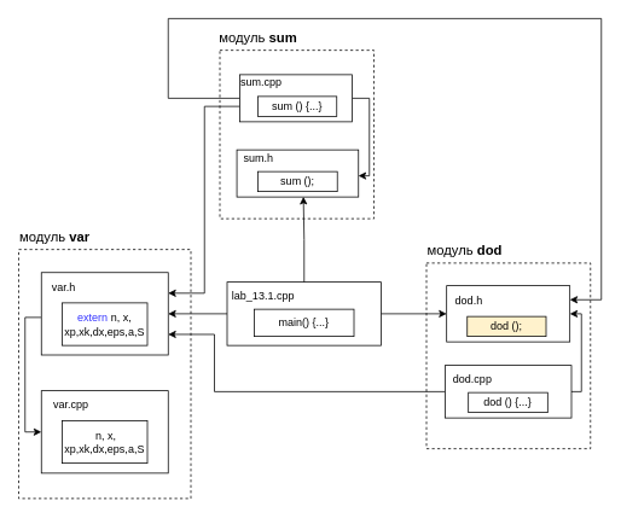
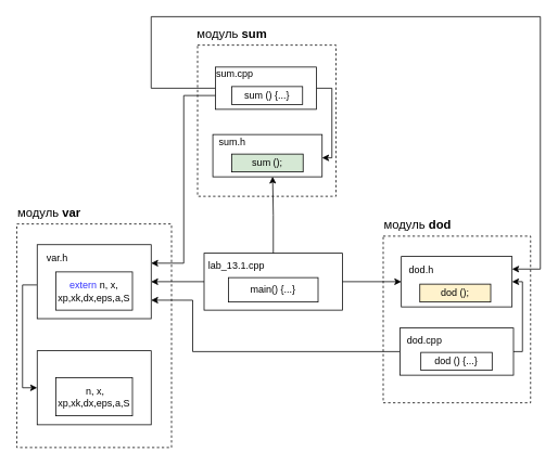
  <mxCell id="0" />
  <mxCell id="1" parent="0" />
  <mxCell id="2" value="" style="rounded=0;whiteSpace=wrap;html=1;" vertex="1" parent="1"><mxGeometry x="250" y="311" width="170" height="70" as="geometry" /></mxCell>
  <mxCell id="3" value="main() {...}" style="rounded=0;whiteSpace=wrap;html=1;" vertex="1" parent="1"><mxGeometry x="280" y="341" width="110" height="30" as="geometry" /></mxCell>
  <mxCell id="4" value="lab_13.1.cpp" style="text;html=1;strokeColor=none;fillColor=none;align=center;verticalAlign=middle;whiteSpace=wrap;rounded=0;" vertex="1" parent="1"><mxGeometry x="260" y="311" width="60" height="30" as="geometry" /></mxCell>
  <mxCell id="5" value="var.h" style="text;html=1;strokeColor=none;fillColor=none;align=center;verticalAlign=middle;whiteSpace=wrap;rounded=0;" vertex="1" parent="1"><mxGeometry x="48" y="307" width="60" height="30" as="geometry" /></mxCell>
  <mxCell id="6" value="" style="rounded=0;whiteSpace=wrap;html=1;dashed=1;" vertex="1" parent="1"><mxGeometry x="20" y="275" width="190" height="275" as="geometry" /></mxCell>
  <mxCell id="7" value="" style="edgeStyle=orthogonalEdgeStyle;rounded=0;orthogonalLoop=1;jettySize=auto;html=1;fontSize=15;fontColor=#000000;entryX=0;entryY=0.5;entryDx=0;entryDy=0;exitX=-0.003;exitY=0.544;exitDx=0;exitDy=0;exitPerimeter=0;" edge="1" parent="1" source="8" target="11"><mxGeometry relative="1" as="geometry"><mxPoint x="-35" y="346" as="targetPoint" /><Array as="points"><mxPoint x="27" y="350" /><mxPoint x="27" y="477" /></Array></mxGeometry></mxCell>
  <mxCell id="8" value="" style="rounded=0;whiteSpace=wrap;html=1;" vertex="1" parent="1"><mxGeometry x="45" y="300.5" width="140" height="91" as="geometry" /></mxCell>
  <mxCell id="9" value="&lt;font color=&quot;#3333ff&quot;&gt;extern&lt;/font&gt; n, x, xp,xk,dx,eps,a,S" style="rounded=0;whiteSpace=wrap;html=1;" vertex="1" parent="1"><mxGeometry x="68" y="334" width="94" height="47" as="geometry" /></mxCell>
  <mxCell id="10" value="var.h" style="text;html=1;strokeColor=none;fillColor=none;align=center;verticalAlign=middle;whiteSpace=wrap;rounded=0;" vertex="1" parent="1"><mxGeometry x="40" y="302" width="60" height="30" as="geometry" /></mxCell>
  <mxCell id="11" value="" style="rounded=0;whiteSpace=wrap;html=1;" vertex="1" parent="1"><mxGeometry x="45" y="431" width="140" height="91" as="geometry" /></mxCell>
  <mxCell id="12" value="&amp;nbsp;n, x, xp,xk,dx,eps,a,S" style="rounded=0;whiteSpace=wrap;html=1;" vertex="1" parent="1"><mxGeometry x="68" y="464" width="94" height="47" as="geometry" /></mxCell>
- <mxCell id="13" value="var.cpp" style="text;html=1;strokeColor=none;fillColor=none;align=center;verticalAlign=middle;whiteSpace=wrap;rounded=0;" vertex="1" parent="1"><mxGeometry x="48" y="431" width="60" height="30" as="geometry" /></mxCell>
  <mxCell id="14" value="&lt;font style=&quot;font-size: 15px;&quot;&gt;модуль &lt;b&gt;var&lt;/b&gt;&lt;/font&gt;" style="text;html=1;strokeColor=none;fillColor=none;align=center;verticalAlign=middle;whiteSpace=wrap;rounded=0;" vertex="1" parent="1"><mxGeometry x="20" y="245" width="80" height="30" as="geometry" /></mxCell>
  <mxCell id="15" value="var.h" style="text;html=1;strokeColor=none;fillColor=none;align=center;verticalAlign=middle;whiteSpace=wrap;rounded=0;" vertex="1" parent="1"><mxGeometry x="495" y="322" width="60" height="30" as="geometry" /></mxCell>
  <mxCell id="16" value="" style="rounded=0;whiteSpace=wrap;html=1;dashed=1;" vertex="1" parent="1"><mxGeometry x="470" y="290" width="181" height="205" as="geometry" /></mxCell>
  <mxCell id="17" value="" style="rounded=0;whiteSpace=wrap;html=1;" vertex="1" parent="1"><mxGeometry x="492.25" y="315" width="136" height="62" as="geometry" /></mxCell>
  <mxCell id="18" value="dod ();" style="rounded=0;whiteSpace=wrap;html=1;fillColor=#fff2cc;" vertex="1" parent="1"><mxGeometry x="515" y="349" width="87" height="22" as="geometry" /></mxCell>
  <mxCell id="19" value="dod.h" style="text;html=1;strokeColor=none;fillColor=none;align=center;verticalAlign=middle;whiteSpace=wrap;rounded=0;" vertex="1" parent="1"><mxGeometry x="487" y="317" width="60" height="30" as="geometry" /></mxCell>
  <mxCell id="20" style="edgeStyle=orthogonalEdgeStyle;rounded=0;orthogonalLoop=1;jettySize=auto;html=1;fontSize=15;fontColor=#000000;exitX=1;exitY=0.5;exitDx=0;exitDy=0;entryX=1;entryY=0.5;entryDx=0;entryDy=0;" edge="1" parent="1" source="22" target="17"><mxGeometry relative="1" as="geometry"><Array as="points"><mxPoint x="641" y="432" /><mxPoint x="641" y="346" /></Array></mxGeometry></mxCell>
  <mxCell id="21" style="edgeStyle=orthogonalEdgeStyle;rounded=0;orthogonalLoop=1;jettySize=auto;html=1;entryX=1;entryY=0.75;entryDx=0;entryDy=0;fontSize=15;fontColor=#000000;" edge="1" parent="1" source="22" target="8"><mxGeometry relative="1" as="geometry"><Array as="points"><mxPoint x="236" y="432" /><mxPoint x="236" y="369" /></Array></mxGeometry></mxCell>
  <mxCell id="22" value="" style="rounded=0;whiteSpace=wrap;html=1;" vertex="1" parent="1"><mxGeometry x="490.5" y="403" width="139.5" height="58" as="geometry" /></mxCell>
  <mxCell id="23" value="dod () {...}" style="rounded=0;whiteSpace=wrap;html=1;" vertex="1" parent="1"><mxGeometry x="516.25" y="433" width="87.5" height="22" as="geometry" /></mxCell>
  <mxCell id="24" value="dod.cpp" style="text;html=1;strokeColor=none;fillColor=none;align=center;verticalAlign=middle;whiteSpace=wrap;rounded=0;" vertex="1" parent="1"><mxGeometry x="492" y="403" width="58" height="30" as="geometry" /></mxCell>
  <mxCell id="25" value="&lt;font style=&quot;font-size: 15px;&quot;&gt;модуль &lt;b&gt;dod&lt;/b&gt;&lt;/font&gt;" style="text;html=1;strokeColor=none;fillColor=none;align=center;verticalAlign=middle;whiteSpace=wrap;rounded=0;" vertex="1" parent="1"><mxGeometry x="464" y="260" width="97" height="30" as="geometry" /></mxCell>
  <mxCell id="26" value="var.h" style="text;html=1;strokeColor=none;fillColor=none;align=center;verticalAlign=middle;whiteSpace=wrap;rounded=0;" vertex="1" parent="1"><mxGeometry x="267" y="87" width="60" height="30" as="geometry" /></mxCell>
  <mxCell id="27" value="" style="rounded=0;whiteSpace=wrap;html=1;dashed=1;" vertex="1" parent="1"><mxGeometry x="242" y="55" width="170" height="186" as="geometry" /></mxCell>
  <mxCell id="28" style="edgeStyle=orthogonalEdgeStyle;rounded=0;orthogonalLoop=1;jettySize=auto;html=1;entryX=0.999;entryY=0.551;entryDx=0;entryDy=0;entryPerimeter=0;fontSize=15;fontColor=#000000;exitX=1;exitY=0.5;exitDx=0;exitDy=0;" edge="1" parent="1" source="31" target="34"><mxGeometry relative="1" as="geometry"><Array as="points"><mxPoint x="407" y="108" /><mxPoint x="407" y="194" /></Array></mxGeometry></mxCell>
  <mxCell id="29" style="edgeStyle=orthogonalEdgeStyle;rounded=0;orthogonalLoop=1;jettySize=auto;html=1;fontSize=15;fontColor=#000000;exitX=0;exitY=0.5;exitDx=0;exitDy=0;entryX=1;entryY=0.25;entryDx=0;entryDy=0;" edge="1" parent="1" source="31" target="17"><mxGeometry relative="1" as="geometry"><mxPoint x="436" y="9" as="targetPoint" /><Array as="points"><mxPoint x="185" y="108" /><mxPoint x="185" y="20" /><mxPoint x="663" y="20" /><mxPoint x="663" y="330" /></Array></mxGeometry></mxCell>
  <mxCell id="30" style="edgeStyle=orthogonalEdgeStyle;rounded=0;orthogonalLoop=1;jettySize=auto;html=1;entryX=1;entryY=0.25;entryDx=0;entryDy=0;fontSize=15;fontColor=#000000;" edge="1" parent="1" source="31" target="8"><mxGeometry relative="1" as="geometry"><Array as="points"><mxPoint x="225" y="117" /><mxPoint x="225" y="323" /></Array></mxGeometry></mxCell>
  <mxCell id="31" value="" style="rounded=0;whiteSpace=wrap;html=1;" vertex="1" parent="1"><mxGeometry x="264" y="82" width="124" height="52" as="geometry" /></mxCell>
  <mxCell id="32" value="sum () {...}" style="rounded=0;whiteSpace=wrap;html=1;" vertex="1" parent="1"><mxGeometry x="284" y="106" width="87" height="22" as="geometry" /></mxCell>
  <mxCell id="33" value="sum.cpp" style="text;html=1;strokeColor=none;fillColor=none;align=center;verticalAlign=middle;whiteSpace=wrap;rounded=0;" vertex="1" parent="1"><mxGeometry x="258" y="76" width="60" height="30" as="geometry" /></mxCell>
  <mxCell id="34" value="" style="rounded=0;whiteSpace=wrap;html=1;" vertex="1" parent="1"><mxGeometry x="260.75" y="165" width="134.25" height="52" as="geometry" /></mxCell>
- <mxCell id="35" value="sum ();" style="rounded=0;whiteSpace=wrap;html=1;" vertex="1" parent="1"><mxGeometry x="284.12" y="189" width="87.5" height="22" as="geometry" /></mxCell>
+ <mxCell id="35" value="sum ();" style="rounded=0;whiteSpace=wrap;html=1;fillColor=#d5e8d4;" vertex="1" parent="1"><mxGeometry x="284.12" y="189" width="87.5" height="22" as="geometry" /></mxCell>
  <mxCell id="36" value="sum.h" style="text;html=1;strokeColor=none;fillColor=none;align=center;verticalAlign=middle;whiteSpace=wrap;rounded=0;" vertex="1" parent="1"><mxGeometry x="255.5" y="159" width="58" height="30" as="geometry" /></mxCell>
  <mxCell id="37" value="&lt;font style=&quot;font-size: 15px;&quot;&gt;модуль &lt;b&gt;sum&lt;/b&gt;&lt;/font&gt;" style="text;html=1;strokeColor=none;fillColor=none;align=center;verticalAlign=middle;whiteSpace=wrap;rounded=0;" vertex="1" parent="1"><mxGeometry x="236" y="25" width="97" height="30" as="geometry" /></mxCell>
  <mxCell id="38" style="edgeStyle=orthogonalEdgeStyle;rounded=0;orthogonalLoop=1;jettySize=auto;html=1;entryX=0;entryY=0.5;entryDx=0;entryDy=0;fontSize=15;fontColor=#000000;" edge="1" parent="1" source="2" target="17"><mxGeometry relative="1" as="geometry" /></mxCell>
  <mxCell id="39" style="edgeStyle=orthogonalEdgeStyle;rounded=0;orthogonalLoop=1;jettySize=auto;html=1;entryX=0.547;entryY=0.996;entryDx=0;entryDy=0;entryPerimeter=0;fontSize=15;fontColor=#000000;" edge="1" parent="1" source="2" target="34"><mxGeometry relative="1" as="geometry" /></mxCell>
  <mxCell id="40" style="edgeStyle=orthogonalEdgeStyle;rounded=0;orthogonalLoop=1;jettySize=auto;html=1;entryX=1;entryY=0.5;entryDx=0;entryDy=0;fontSize=15;fontColor=#000000;" edge="1" parent="1" source="2" target="8"><mxGeometry relative="1" as="geometry" /></mxCell>
